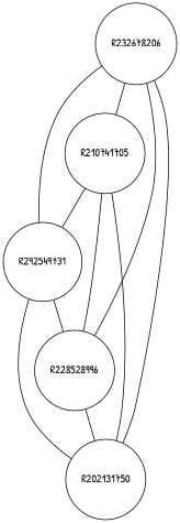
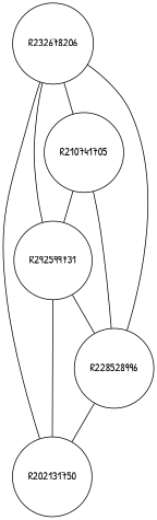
  graph {
    fontname="Patrick Hand"
    node [fontname="Patrick Hand" shape=circle]
    edge [color=black fontname="Patrick Hand"]
    n1 [label=R228528996]
    R202131750
-   R292549731
+   R292549731 [label=R292599731]
    n4 [label=R210741705]
    n5 [label=R232678206]
    n1 -- R202131750
    R292549731 -- n1
    R292549731 -- R202131750
    n4 -- n1
-   n4 -- R202131750
    n4 -- R292549731
    n5 -- n1
    n5 -- R202131750
    n5 -- R292549731
    n5 -- n4
  }
